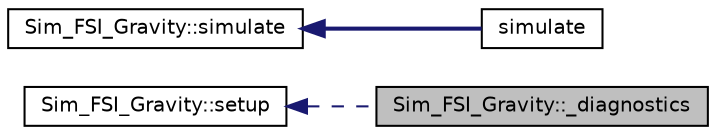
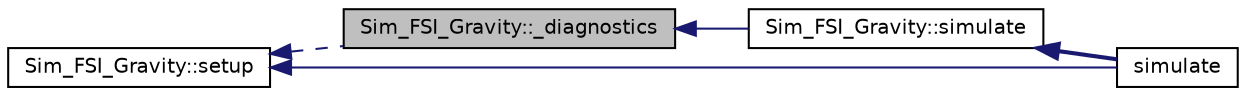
  digraph {
    rankdir=LR
    node [color=black fillcolor=white fontname=Helvetica fontsize=10 shape=record style=filled]
    edge [color=midnightblue dir=back fontname=Helvetica fontsize=10 labelfontname=Helvetica labelfontsize=10 style=solid]
    n1 [fillcolor=grey75 fontcolor=black height=0.2 label="Sim_FSI_Gravity::_diagnostics" width=0.4]
    n2 [height=0.2 label="Sim_FSI_Gravity::simulate" width=0.4]
    n3 [height=0.2 label="Sim_FSI_Gravity::setup" width=0.4]
    n4 [height=0.2 label=simulate width=0.4]
+   n1 -> n2
    n2 -> n4 [style=bold]
    n3 -> n1 [style=dashed]
+   n3 -> n4
  }
